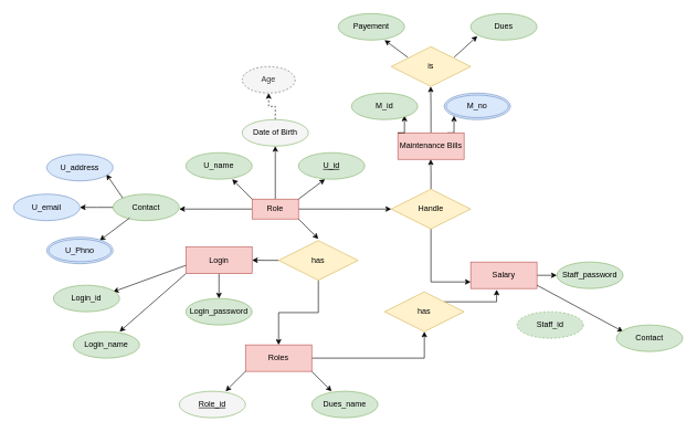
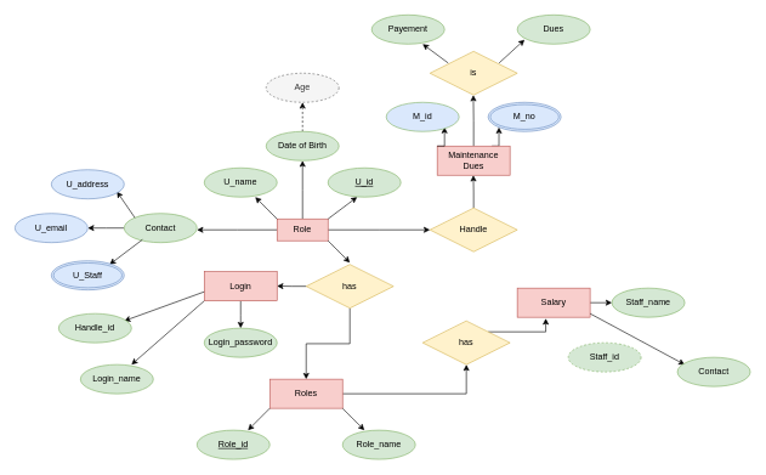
  <mxCell id="0" />
  <mxCell id="1" parent="0" />
  <mxCell id="2" style="edgeStyle=orthogonalEdgeStyle;rounded=0;orthogonalLoop=1;jettySize=auto;html=1;exitX=0.5;exitY=0;exitDx=0;exitDy=0;" edge="1" parent="1" source="5"><mxGeometry relative="1" as="geometry"><mxPoint x="415" y="220" as="targetPoint" /></mxGeometry></mxCell>
  <mxCell id="3" style="edgeStyle=orthogonalEdgeStyle;rounded=0;orthogonalLoop=1;jettySize=auto;html=1;" edge="1" parent="1" source="5"><mxGeometry relative="1" as="geometry"><mxPoint x="590" y="315" as="targetPoint" /></mxGeometry></mxCell>
  <mxCell id="4" style="edgeStyle=orthogonalEdgeStyle;rounded=0;orthogonalLoop=1;jettySize=auto;html=1;exitX=0;exitY=0.5;exitDx=0;exitDy=0;" edge="1" parent="1" source="5"><mxGeometry relative="1" as="geometry"><mxPoint x="270" y="315" as="targetPoint" /></mxGeometry></mxCell>
  <mxCell id="5" value="Role" style="whiteSpace=wrap;html=1;align=center;fillColor=#f8cecc;strokeColor=#b85450;" vertex="1" parent="1"><mxGeometry x="380" y="300" width="70" height="30" as="geometry" /></mxCell>
  <mxCell id="6" value="" style="endArrow=classic;html=1;rounded=0;" edge="1" parent="1"><mxGeometry width="50" height="50" relative="1" as="geometry"><mxPoint x="450" y="300" as="sourcePoint" /><mxPoint x="490" y="270" as="targetPoint" /></mxGeometry></mxCell>
  <mxCell id="7" value="" style="endArrow=classic;html=1;rounded=0;" edge="1" parent="1"><mxGeometry width="50" height="50" relative="1" as="geometry"><mxPoint x="450" y="330" as="sourcePoint" /><mxPoint x="480" y="360" as="targetPoint" /></mxGeometry></mxCell>
  <mxCell id="8" value="" style="endArrow=classic;html=1;rounded=0;" edge="1" parent="1"><mxGeometry width="50" height="50" relative="1" as="geometry"><mxPoint x="380" y="300" as="sourcePoint" /><mxPoint x="350" y="270" as="targetPoint" /></mxGeometry></mxCell>
  <mxCell id="9" value="U_id" style="ellipse;whiteSpace=wrap;html=1;align=center;fontStyle=4;fillColor=#d5e8d4;strokeColor=#82b366;" vertex="1" parent="1"><mxGeometry x="450" y="230" width="100" height="40" as="geometry" /></mxCell>
  <mxCell id="10" value="U_name" style="ellipse;whiteSpace=wrap;html=1;align=center;fillColor=#d5e8d4;strokeColor=#82b366;" vertex="1" parent="1"><mxGeometry x="280" y="230" width="100" height="40" as="geometry" /></mxCell>
  <mxCell id="11" style="edgeStyle=orthogonalEdgeStyle;rounded=0;orthogonalLoop=1;jettySize=auto;html=1;exitX=0.5;exitY=1;exitDx=0;exitDy=0;entryX=0.5;entryY=0;entryDx=0;entryDy=0;" edge="1" parent="1" source="13" target="26"><mxGeometry relative="1" as="geometry" /></mxCell>
  <mxCell id="12" style="edgeStyle=orthogonalEdgeStyle;rounded=0;orthogonalLoop=1;jettySize=auto;html=1;exitX=0;exitY=0.5;exitDx=0;exitDy=0;" edge="1" parent="1" source="13"><mxGeometry relative="1" as="geometry"><mxPoint x="380" y="392.143" as="targetPoint" /></mxGeometry></mxCell>
  <mxCell id="13" value="has" style="shape=rhombus;perimeter=rhombusPerimeter;whiteSpace=wrap;html=1;align=center;fillColor=#fff2cc;strokeColor=#d6b656;" vertex="1" parent="1"><mxGeometry x="420" y="362.5" width="120" height="60" as="geometry" /></mxCell>
  <mxCell id="14" style="edgeStyle=orthogonalEdgeStyle;rounded=0;orthogonalLoop=1;jettySize=auto;html=1;exitX=0.5;exitY=0;exitDx=0;exitDy=0;" edge="1" parent="1" source="16"><mxGeometry relative="1" as="geometry"><mxPoint x="649.619" y="240" as="targetPoint" /></mxGeometry></mxCell>
- <mxCell id="15" style="edgeStyle=orthogonalEdgeStyle;rounded=0;orthogonalLoop=1;jettySize=auto;html=1;exitX=0.5;exitY=1;exitDx=0;exitDy=0;entryX=0;entryY=0.75;entryDx=0;entryDy=0;" edge="1" parent="1" source="16" target="22"><mxGeometry relative="1" as="geometry" /></mxCell>
  <mxCell id="16" value="Handle" style="shape=rhombus;perimeter=rhombusPerimeter;whiteSpace=wrap;html=1;align=center;fillColor=#fff2cc;strokeColor=#d6b656;" vertex="1" parent="1"><mxGeometry x="590" y="285" width="120" height="60" as="geometry" /></mxCell>
  <mxCell id="17" style="edgeStyle=orthogonalEdgeStyle;rounded=0;orthogonalLoop=1;jettySize=auto;html=1;exitX=0.75;exitY=0;exitDx=0;exitDy=0;entryX=0;entryY=1;entryDx=0;entryDy=0;" edge="1" parent="1" source="19"><mxGeometry relative="1" as="geometry"><mxPoint x="684.814" y="174.21" as="targetPoint" /></mxGeometry></mxCell>
  <mxCell id="18" style="edgeStyle=orthogonalEdgeStyle;rounded=0;orthogonalLoop=1;jettySize=auto;html=1;exitX=0.5;exitY=0;exitDx=0;exitDy=0;" edge="1" parent="1" source="19"><mxGeometry relative="1" as="geometry"><mxPoint x="649.619" y="130" as="targetPoint" /></mxGeometry></mxCell>
- <mxCell id="19" value="Maintenance Bills" style="whiteSpace=wrap;html=1;align=center;fillColor=#f8cecc;strokeColor=#b85450;" vertex="1" parent="1"><mxGeometry x="600" y="200" width="100" height="40" as="geometry" /></mxCell>
+ <mxCell id="19" value="Maintenance Dues" style="whiteSpace=wrap;html=1;align=center;fillColor=#f8cecc;strokeColor=#b85450;" vertex="1" parent="1"><mxGeometry x="600" y="200" width="100" height="40" as="geometry" /></mxCell>
  <mxCell id="20" style="edgeStyle=orthogonalEdgeStyle;rounded=0;orthogonalLoop=1;jettySize=auto;html=1;exitX=0.75;exitY=0;exitDx=0;exitDy=0;entryX=0;entryY=1;entryDx=0;entryDy=0;" edge="1" parent="1"><mxGeometry relative="1" as="geometry"><mxPoint x="610" y="173.95" as="targetPoint" /><mxPoint x="600" y="199.95" as="sourcePoint" /></mxGeometry></mxCell>
  <mxCell id="21" style="edgeStyle=orthogonalEdgeStyle;rounded=0;orthogonalLoop=1;jettySize=auto;html=1;exitX=1;exitY=0.5;exitDx=0;exitDy=0;" edge="1" parent="1" source="22"><mxGeometry relative="1" as="geometry"><mxPoint x="840" y="415.286" as="targetPoint" /></mxGeometry></mxCell>
  <mxCell id="22" value="Salary" style="whiteSpace=wrap;html=1;align=center;fillColor=#f8cecc;strokeColor=#b85450;" vertex="1" parent="1"><mxGeometry x="710" y="395" width="100" height="40" as="geometry" /></mxCell>
  <mxCell id="23" value="Staff_id" style="ellipse;whiteSpace=wrap;html=1;align=center;fillColor=#d5e8d4;strokeColor=#82b366;dashed=1;" vertex="1" parent="1"><mxGeometry x="780" y="470" width="100" height="40" as="geometry" /></mxCell>
- <mxCell id="24" value="Staff_password" style="ellipse;whiteSpace=wrap;html=1;align=center;fillColor=#d5e8d4;strokeColor=#82b366;" vertex="1" parent="1"><mxGeometry x="840" y="395" width="100" height="40" as="geometry" /></mxCell>
+ <mxCell id="24" value="Staff_name" style="ellipse;whiteSpace=wrap;html=1;align=center;fillColor=#d5e8d4;strokeColor=#82b366;" vertex="1" parent="1"><mxGeometry x="840" y="395" width="100" height="40" as="geometry" /></mxCell>
  <mxCell id="25" style="edgeStyle=orthogonalEdgeStyle;rounded=0;orthogonalLoop=1;jettySize=auto;html=1;exitX=1;exitY=0.5;exitDx=0;exitDy=0;" edge="1" parent="1" source="26" target="35"><mxGeometry relative="1" as="geometry"><mxPoint x="710" y="470" as="targetPoint" /></mxGeometry></mxCell>
  <mxCell id="26" value="Roles" style="whiteSpace=wrap;html=1;align=center;fillColor=#f8cecc;strokeColor=#b85450;" vertex="1" parent="1"><mxGeometry x="370" y="520" width="100" height="40" as="geometry" /></mxCell>
- <mxCell id="27" value="Role_id" style="ellipse;whiteSpace=wrap;html=1;align=center;fontStyle=4;fillColor=#f5f5f5;strokeColor=#82b366;" vertex="1" parent="1"><mxGeometry x="270" y="590" width="100" height="40" as="geometry" /></mxCell>
- <mxCell id="28" value="Dues_name" style="ellipse;whiteSpace=wrap;html=1;align=center;fillColor=#d5e8d4;strokeColor=#82b366;" vertex="1" parent="1"><mxGeometry x="470" y="590" width="100" height="40" as="geometry" /></mxCell>
+ <mxCell id="27" value="Role_id" style="ellipse;whiteSpace=wrap;html=1;align=center;fontStyle=4;fillColor=#d5e8d4;strokeColor=#82b366;" vertex="1" parent="1"><mxGeometry x="270" y="590" width="100" height="40" as="geometry" /></mxCell>
+ <mxCell id="28" value="Role_name" style="ellipse;whiteSpace=wrap;html=1;align=center;fillColor=#d5e8d4;strokeColor=#82b366;" vertex="1" parent="1"><mxGeometry x="470" y="590" width="100" height="40" as="geometry" /></mxCell>
  <mxCell id="29" value="" style="endArrow=classic;html=1;rounded=0;" edge="1" parent="1"><mxGeometry width="50" height="50" relative="1" as="geometry"><mxPoint x="370" y="560" as="sourcePoint" /><mxPoint x="340" y="590" as="targetPoint" /></mxGeometry></mxCell>
  <mxCell id="30" style="edgeStyle=orthogonalEdgeStyle;rounded=0;orthogonalLoop=1;jettySize=auto;html=1;exitX=0.5;exitY=0;exitDx=0;exitDy=0;entryX=0.5;entryY=1;entryDx=0;entryDy=0;dashed=1;" edge="1" parent="1" source="31" target="32"><mxGeometry relative="1" as="geometry" /></mxCell>
- <mxCell id="31" value="Date of Birth" style="ellipse;whiteSpace=wrap;html=1;align=center;fillColor=#f5f5f5;strokeColor=#82b366;" vertex="1" parent="1"><mxGeometry x="365" y="180" width="100" height="40" as="geometry" /></mxCell>
- <mxCell id="32" value="Age" style="ellipse;whiteSpace=wrap;html=1;align=center;dashed=1;fillColor=#f5f5f5;fontColor=#333333;strokeColor=#666666;" vertex="1" parent="1"><mxGeometry x="365" y="100" width="80" height="40" as="geometry" /></mxCell>
+ <mxCell id="31" value="Date of Birth" style="ellipse;whiteSpace=wrap;html=1;align=center;fillColor=#d5e8d4;strokeColor=#82b366;" vertex="1" parent="1"><mxGeometry x="365" y="180" width="100" height="40" as="geometry" /></mxCell>
+ <mxCell id="32" value="Age" style="ellipse;whiteSpace=wrap;html=1;align=center;dashed=1;fillColor=#f5f5f5;fontColor=#333333;strokeColor=#666666;" vertex="1" parent="1"><mxGeometry x="365" y="100" width="100" height="40" as="geometry" /></mxCell>
  <mxCell id="33" value="" style="endArrow=classic;html=1;rounded=0;" edge="1" parent="1"><mxGeometry width="50" height="50" relative="1" as="geometry"><mxPoint x="470" y="560" as="sourcePoint" /><mxPoint x="500" y="590" as="targetPoint" /></mxGeometry></mxCell>
  <mxCell id="34" style="edgeStyle=orthogonalEdgeStyle;rounded=0;orthogonalLoop=1;jettySize=auto;html=1;exitX=1;exitY=0;exitDx=0;exitDy=0;entryX=0.391;entryY=1.042;entryDx=0;entryDy=0;entryPerimeter=0;" edge="1" parent="1" source="35" target="22"><mxGeometry relative="1" as="geometry" /></mxCell>
  <mxCell id="35" value="has" style="shape=rhombus;perimeter=rhombusPerimeter;whiteSpace=wrap;html=1;align=center;fillColor=#fff2cc;strokeColor=#d6b656;" vertex="1" parent="1"><mxGeometry x="580" y="440" width="120" height="60" as="geometry" /></mxCell>
- <mxCell id="36" value="M_id" style="ellipse;whiteSpace=wrap;html=1;align=center;fillColor=#d5e8d4;strokeColor=#82b366;" vertex="1" parent="1"><mxGeometry x="530" y="140" width="100" height="40" as="geometry" /></mxCell>
+ <mxCell id="36" value="M_id" style="ellipse;whiteSpace=wrap;html=1;align=center;fillColor=#dae8fc;strokeColor=#82b366;" vertex="1" parent="1"><mxGeometry x="530" y="140" width="100" height="40" as="geometry" /></mxCell>
  <mxCell id="37" value="M_no" style="ellipse;shape=doubleEllipse;margin=3;whiteSpace=wrap;html=1;align=center;fillColor=#dae8fc;strokeColor=#6c8ebf;" vertex="1" parent="1"><mxGeometry x="670" y="140" width="100" height="40" as="geometry" /></mxCell>
  <mxCell id="38" style="edgeStyle=orthogonalEdgeStyle;rounded=0;orthogonalLoop=1;jettySize=auto;html=1;exitX=0.5;exitY=0;exitDx=0;exitDy=0;" edge="1" parent="1" source="39"><mxGeometry relative="1" as="geometry"><mxPoint x="649.619" y="69.571" as="targetPoint" /></mxGeometry></mxCell>
  <mxCell id="39" value="is" style="shape=rhombus;perimeter=rhombusPerimeter;whiteSpace=wrap;html=1;align=center;fillColor=#fff2cc;strokeColor=#d6b656;" vertex="1" parent="1"><mxGeometry x="590" y="70" width="120" height="60" as="geometry" /></mxCell>
  <mxCell id="40" value="" style="endArrow=classic;html=1;rounded=0;exitX=0;exitY=0;exitDx=0;exitDy=0;" edge="1" parent="1"><mxGeometry width="50" height="50" relative="1" as="geometry"><mxPoint x="615" y="86" as="sourcePoint" /><mxPoint x="580" y="60" as="targetPoint" /></mxGeometry></mxCell>
  <mxCell id="41" value="" style="endArrow=classic;html=1;rounded=0;exitX=1;exitY=0;exitDx=0;exitDy=0;" edge="1" parent="1"><mxGeometry width="50" height="50" relative="1" as="geometry"><mxPoint x="685" y="86" as="sourcePoint" /><mxPoint x="720" y="54" as="targetPoint" /></mxGeometry></mxCell>
  <mxCell id="42" value="Payement" style="ellipse;whiteSpace=wrap;html=1;align=center;fillColor=#d5e8d4;strokeColor=#82b366;" vertex="1" parent="1"><mxGeometry x="510" y="20" width="100" height="40" as="geometry" /></mxCell>
  <mxCell id="43" value="Dues" style="ellipse;whiteSpace=wrap;html=1;align=center;fillColor=#d5e8d4;strokeColor=#82b366;" vertex="1" parent="1"><mxGeometry x="710" y="20" width="100" height="40" as="geometry" /></mxCell>
  <mxCell id="44" value="" style="endArrow=classic;html=1;rounded=0;" edge="1" parent="1"><mxGeometry width="50" height="50" relative="1" as="geometry"><mxPoint x="810" y="430" as="sourcePoint" /><mxPoint x="940" y="500" as="targetPoint" /></mxGeometry></mxCell>
  <mxCell id="45" value="Contact" style="ellipse;whiteSpace=wrap;html=1;align=center;fillColor=#d5e8d4;strokeColor=#82b366;" vertex="1" parent="1"><mxGeometry x="930" y="490" width="100" height="40" as="geometry" /></mxCell>
  <mxCell id="46" style="edgeStyle=orthogonalEdgeStyle;rounded=0;orthogonalLoop=1;jettySize=auto;html=1;" edge="1" parent="1" source="47"><mxGeometry relative="1" as="geometry"><mxPoint x="120" y="312.5" as="targetPoint" /></mxGeometry></mxCell>
  <mxCell id="47" value="Contact" style="ellipse;whiteSpace=wrap;html=1;align=center;fillColor=#d5e8d4;strokeColor=#82b366;" vertex="1" parent="1"><mxGeometry x="170" y="292.5" width="100" height="40" as="geometry" /></mxCell>
  <mxCell id="48" value="" style="endArrow=classic;html=1;rounded=0;exitX=0;exitY=0;exitDx=0;exitDy=0;" edge="1" parent="1" source="47"><mxGeometry width="50" height="50" relative="1" as="geometry"><mxPoint x="190" y="292.5" as="sourcePoint" /><mxPoint x="160" y="262.5" as="targetPoint" /></mxGeometry></mxCell>
  <mxCell id="49" value="" style="endArrow=classic;html=1;rounded=0;exitX=0;exitY=0;exitDx=0;exitDy=0;" edge="1" parent="1"><mxGeometry width="50" height="50" relative="1" as="geometry"><mxPoint x="195" y="328.5" as="sourcePoint" /><mxPoint x="150" y="362.5" as="targetPoint" /></mxGeometry></mxCell>
- <mxCell id="50" value="U_Phno" style="ellipse;shape=doubleEllipse;margin=3;whiteSpace=wrap;html=1;align=center;fillColor=#dae8fc;strokeColor=#6c8ebf;" vertex="1" parent="1"><mxGeometry x="70" y="357.5" width="100" height="40" as="geometry" /></mxCell>
+ <mxCell id="50" value="U_Staff" style="ellipse;shape=doubleEllipse;margin=3;whiteSpace=wrap;html=1;align=center;fillColor=#dae8fc;strokeColor=#6c8ebf;" vertex="1" parent="1"><mxGeometry x="70" y="357.5" width="100" height="40" as="geometry" /></mxCell>
  <mxCell id="51" value="U_email" style="ellipse;whiteSpace=wrap;html=1;align=center;fillColor=#dae8fc;strokeColor=#6c8ebf;" vertex="1" parent="1"><mxGeometry x="20" y="292.5" width="100" height="40" as="geometry" /></mxCell>
  <mxCell id="52" value="U_address" style="ellipse;whiteSpace=wrap;html=1;align=center;fillColor=#dae8fc;strokeColor=#6c8ebf;" vertex="1" parent="1"><mxGeometry x="70" y="232.5" width="100" height="40" as="geometry" /></mxCell>
  <mxCell id="53" style="edgeStyle=orthogonalEdgeStyle;rounded=0;orthogonalLoop=1;jettySize=auto;html=1;" edge="1" parent="1" source="54"><mxGeometry relative="1" as="geometry"><mxPoint x="330" y="450" as="targetPoint" /></mxGeometry></mxCell>
  <mxCell id="54" value="Login" style="whiteSpace=wrap;html=1;align=center;fillColor=#f8cecc;strokeColor=#b85450;" vertex="1" parent="1"><mxGeometry x="280" y="372.5" width="100" height="40" as="geometry" /></mxCell>
  <mxCell id="55" value="" style="endArrow=classic;html=1;rounded=0;" edge="1" parent="1"><mxGeometry width="50" height="50" relative="1" as="geometry"><mxPoint x="280" y="400" as="sourcePoint" /><mxPoint x="170" y="440" as="targetPoint" /></mxGeometry></mxCell>
- <mxCell id="56" value="Login_id" style="ellipse;whiteSpace=wrap;html=1;align=center;fillColor=#d5e8d4;strokeColor=#82b366;" vertex="1" parent="1"><mxGeometry x="80" y="430" width="100" height="40" as="geometry" /></mxCell>
+ <mxCell id="56" value="Handle_id" style="ellipse;whiteSpace=wrap;html=1;align=center;fillColor=#d5e8d4;strokeColor=#82b366;" vertex="1" parent="1"><mxGeometry x="80" y="430" width="100" height="40" as="geometry" /></mxCell>
  <mxCell id="57" value="" style="endArrow=classic;html=1;rounded=0;exitX=0;exitY=1;exitDx=0;exitDy=0;" edge="1" parent="1" source="54"><mxGeometry width="50" height="50" relative="1" as="geometry"><mxPoint x="280" y="417.5" as="sourcePoint" /><mxPoint x="180" y="500" as="targetPoint" /></mxGeometry></mxCell>
  <mxCell id="58" value="Login_name" style="ellipse;whiteSpace=wrap;html=1;align=center;fillColor=#d5e8d4;strokeColor=#82b366;" vertex="1" parent="1"><mxGeometry x="110" y="500" width="100" height="40" as="geometry" /></mxCell>
  <mxCell id="59" value="Login_password" style="ellipse;whiteSpace=wrap;html=1;align=center;fillColor=#d5e8d4;strokeColor=#82b366;" vertex="1" parent="1"><mxGeometry x="280" y="450" width="100" height="40" as="geometry" /></mxCell>
